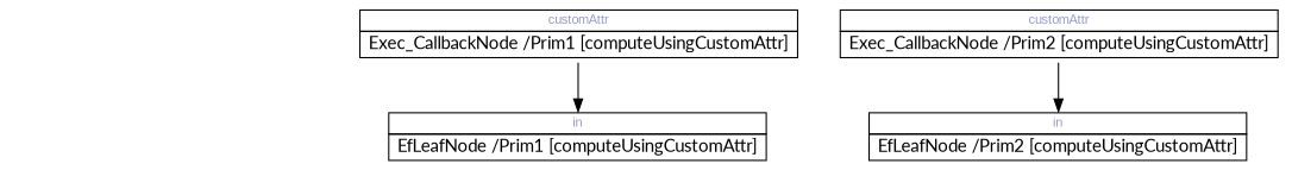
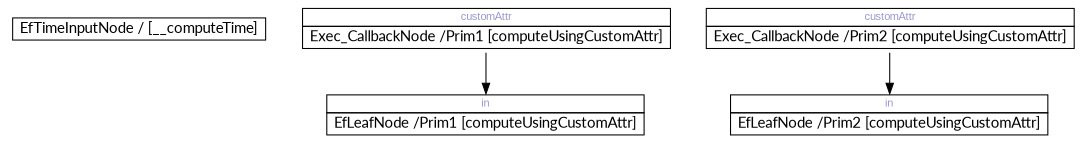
  digraph {
    rankdir=TB
    fontname=Lato
    node [shape=plaintext fontname=Lato]
    edge [fontname=Lato]
+   n1 [label=< 		<TABLE BORDER="0" CELLBORDER="1" CELLSPACING="0"> 			<TR><TD COLSPAN="1"> EfTimeInputNode / [__computeTime] </TD></TR> 		</TABLE>>]
    n2 [label=< 		<TABLE BORDER="0" CELLBORDER="1" CELLSPACING="0"> 			<TR><TD PORT="0x7fa242bce4c0" COLSPAN="1"><FONT POINT-SIZE="10" FACE="Arial" COLOR="#9999cc">customAttr</FONT></TD></TR> 			<TR><TD COLSPAN="1"> Exec_CallbackNode /Prim1 [computeUsingCustomAttr] </TD></TR> 		</TABLE>>]
    n3 [label=< 		<TABLE BORDER="0" CELLBORDER="1" CELLSPACING="0"> 			<TR><TD PORT="0x7fa242bce520" COLSPAN="1"><FONT POINT-SIZE="10" FACE="Arial" COLOR="#9999cc">in</FONT></TD></TR> 			<TR><TD COLSPAN="1"> EfLeafNode /Prim1 [computeUsingCustomAttr] </TD></TR> 		</TABLE>>]
    n4 [label=< 		<TABLE BORDER="0" CELLBORDER="1" CELLSPACING="0"> 			<TR><TD PORT="0x7fa242bce610" COLSPAN="1"><FONT POINT-SIZE="10" FACE="Arial" COLOR="#9999cc">customAttr</FONT></TD></TR> 			<TR><TD COLSPAN="1"> Exec_CallbackNode /Prim2 [computeUsingCustomAttr] </TD></TR> 		</TABLE>>]
    n5 [label=< 		<TABLE BORDER="0" CELLBORDER="1" CELLSPACING="0"> 			<TR><TD PORT="0x7fa242bce670" COLSPAN="1"><FONT POINT-SIZE="10" FACE="Arial" COLOR="#9999cc">in</FONT></TD></TR> 			<TR><TD COLSPAN="1"> EfLeafNode /Prim2 [computeUsingCustomAttr] </TD></TR> 		</TABLE>>]
    n2 -> n3 [headport="0x7fa242bce520:n"]
    n4 -> n5 [headport="0x7fa242bce670:n"]
  }
